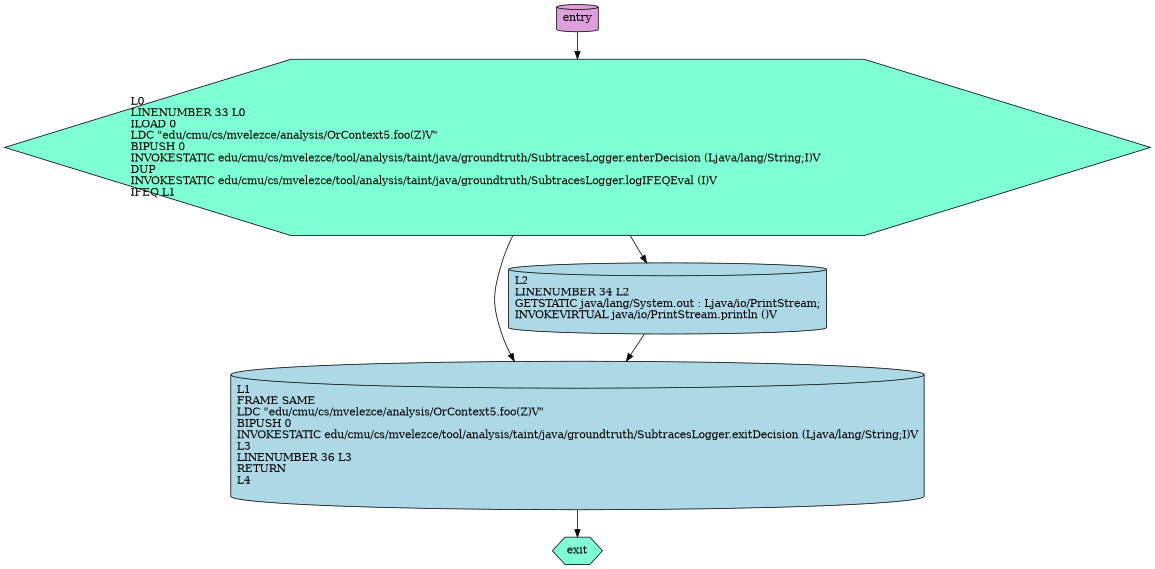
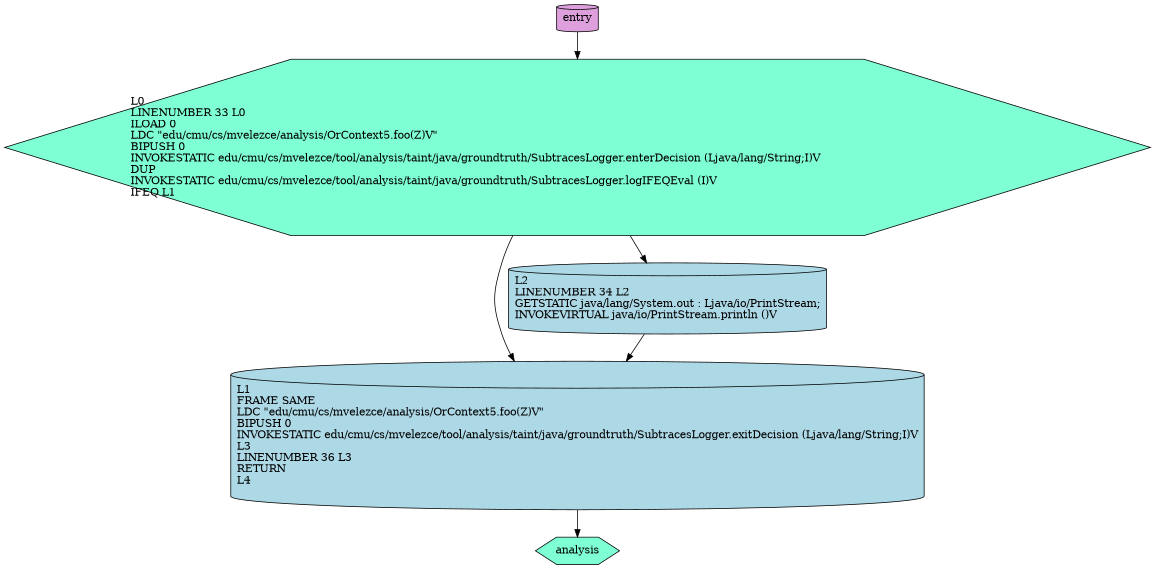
  digraph {
    node [shape=cylinder style=filled fillcolor=lightblue]
    n1 [label="L1\lFRAME SAME\lLDC \"edu/cmu/cs/mvelezce/analysis/OrContext5.foo(Z)V\"\lBIPUSH 0\lINVOKESTATIC edu/cmu/cs/mvelezce/tool/analysis/taint/java/groundtruth/SubtracesLogger.exitDecision (Ljava/lang/String;I)V\lL3\lLINENUMBER 36 L3\lRETURN\lL4\l"]
-   exit [shape=hexagon fillcolor=aquamarine]
+   exit [shape=hexagon fillcolor=aquamarine label=analysis]
    n3 [label="L0\lLINENUMBER 33 L0\lILOAD 0\lLDC \"edu/cmu/cs/mvelezce/analysis/OrContext5.foo(Z)V\"\lBIPUSH 0\lINVOKESTATIC edu/cmu/cs/mvelezce/tool/analysis/taint/java/groundtruth/SubtracesLogger.enterDecision (Ljava/lang/String;I)V\lDUP\lINVOKESTATIC edu/cmu/cs/mvelezce/tool/analysis/taint/java/groundtruth/SubtracesLogger.logIFEQEval (I)V\lIFEQ L1\l" shape=hexagon fillcolor=aquamarine]
    n4 [label="L2\lLINENUMBER 34 L2\lGETSTATIC java/lang/System.out : Ljava/io/PrintStream;\lINVOKEVIRTUAL java/io/PrintStream.println ()V\l"]
    entry [fillcolor=plum]
    n1 -> exit
    n3 -> n1
    n3 -> n4
    n4 -> n1
    entry -> n3
  }
